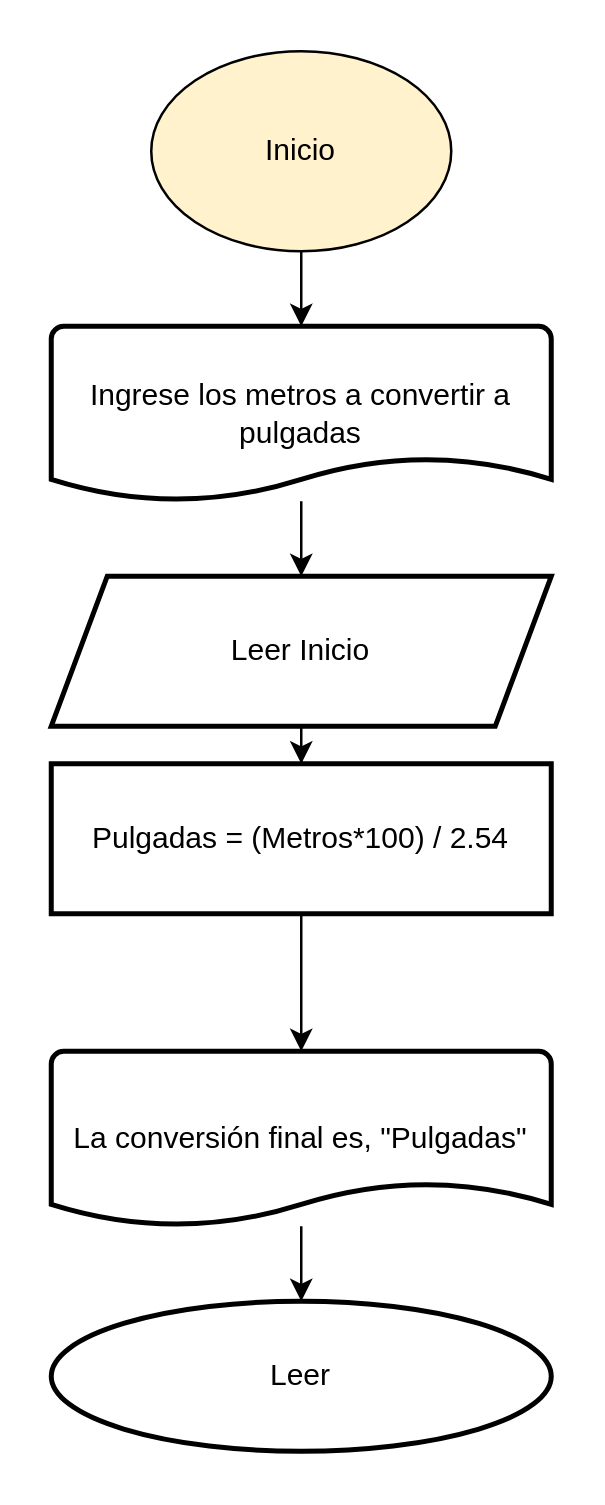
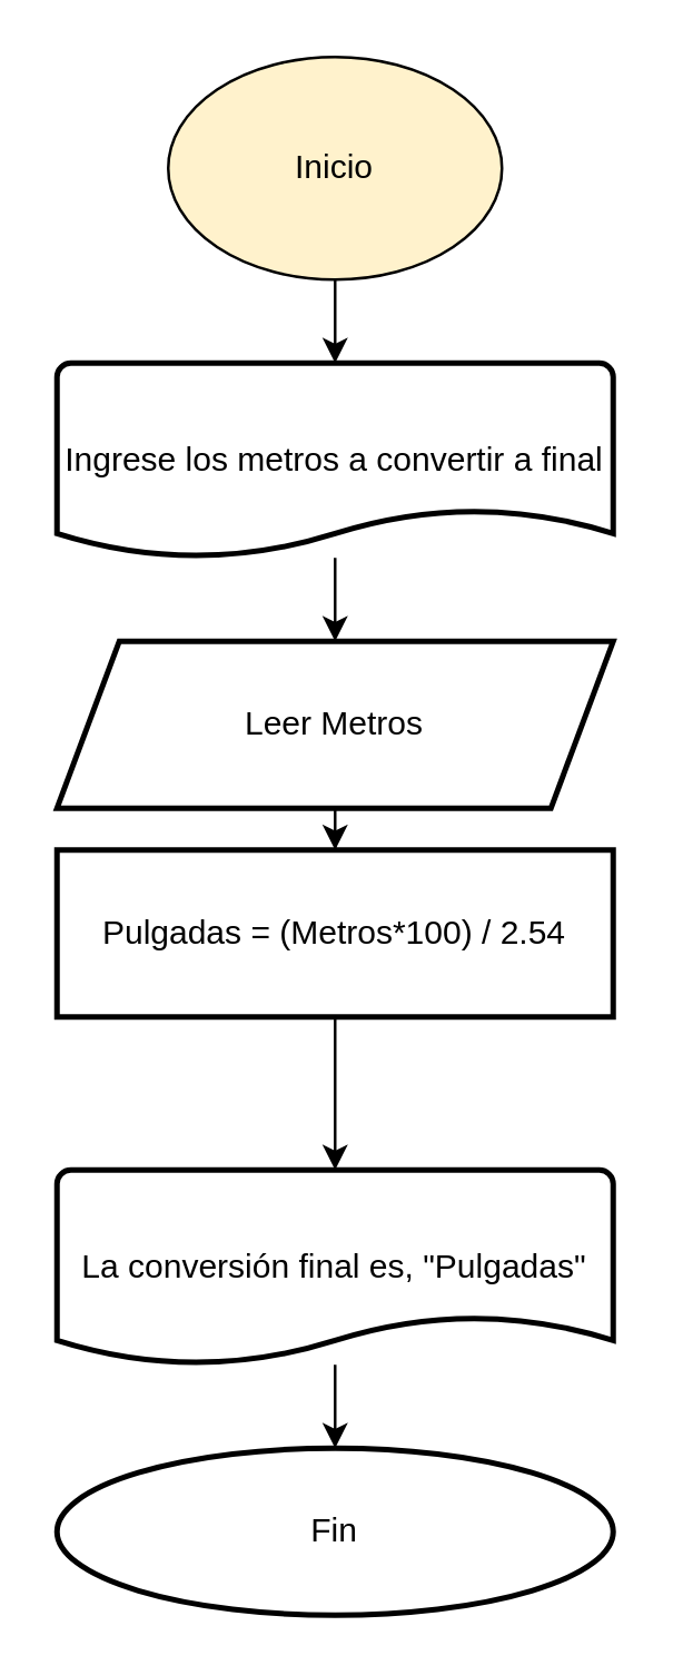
  <mxCell id="0" />
  <mxCell id="1" parent="0" />
  <mxCell id="2" value="" style="edgeStyle=orthogonalEdgeStyle;rounded=0;orthogonalLoop=1;jettySize=auto;html=1;" edge="1" parent="1" source="3" target="5"><mxGeometry relative="1" as="geometry" /></mxCell>
  <mxCell id="3" value="Inicio" style="ellipse;whiteSpace=wrap;html=1;fillColor=#fff2cc;" vertex="1" parent="1"><mxGeometry x="60" y="20" width="120" height="80" as="geometry" /></mxCell>
  <mxCell id="4" value="" style="edgeStyle=orthogonalEdgeStyle;rounded=0;orthogonalLoop=1;jettySize=auto;html=1;" edge="1" parent="1" source="5" target="7"><mxGeometry relative="1" as="geometry" /></mxCell>
- <mxCell id="5" value="Ingrese los metros a convertir a pulgadas" style="strokeWidth=2;html=1;shape=mxgraph.flowchart.document2;whiteSpace=wrap;size=0.25;" vertex="1" parent="1"><mxGeometry x="20" y="130" width="200" height="70" as="geometry" /></mxCell>
+ <mxCell id="5" value="Ingrese los metros a convertir a final" style="strokeWidth=2;html=1;shape=mxgraph.flowchart.document2;whiteSpace=wrap;size=0.25;" vertex="1" parent="1"><mxGeometry x="20" y="130" width="200" height="70" as="geometry" /></mxCell>
  <mxCell id="6" value="" style="edgeStyle=orthogonalEdgeStyle;rounded=0;orthogonalLoop=1;jettySize=auto;html=1;" edge="1" parent="1" source="7" target="9"><mxGeometry relative="1" as="geometry" /></mxCell>
- <mxCell id="7" value="Leer Inicio" style="shape=parallelogram;html=1;strokeWidth=2;perimeter=parallelogramPerimeter;whiteSpace=wrap;rounded=1;arcSize=0;size=0.112;" vertex="1" parent="1"><mxGeometry x="20" y="230" width="200" height="60" as="geometry" /></mxCell>
+ <mxCell id="7" value="Leer Metros" style="shape=parallelogram;html=1;strokeWidth=2;perimeter=parallelogramPerimeter;whiteSpace=wrap;rounded=1;arcSize=0;size=0.112;" vertex="1" parent="1"><mxGeometry x="20" y="230" width="200" height="60" as="geometry" /></mxCell>
  <mxCell id="8" value="" style="edgeStyle=orthogonalEdgeStyle;rounded=0;orthogonalLoop=1;jettySize=auto;html=1;" edge="1" parent="1" source="9" target="11"><mxGeometry relative="1" as="geometry" /></mxCell>
  <mxCell id="9" value="Pulgadas = (Metros*100) / 2.54" style="rounded=1;whiteSpace=wrap;html=1;absoluteArcSize=1;arcSize=0;strokeWidth=2;" vertex="1" parent="1"><mxGeometry x="20" y="305" width="200" height="60" as="geometry" /></mxCell>
  <mxCell id="10" value="" style="edgeStyle=orthogonalEdgeStyle;rounded=0;orthogonalLoop=1;jettySize=auto;html=1;" edge="1" parent="1" source="11" target="12"><mxGeometry relative="1" as="geometry" /></mxCell>
  <mxCell id="11" value="La conversión final es, &quot;Pulgadas&quot;" style="strokeWidth=2;html=1;shape=mxgraph.flowchart.document2;whiteSpace=wrap;size=0.25;" vertex="1" parent="1"><mxGeometry x="20" y="420" width="200" height="70" as="geometry" /></mxCell>
- <mxCell id="12" value="Leer" style="strokeWidth=2;html=1;shape=mxgraph.flowchart.start_1;whiteSpace=wrap;" vertex="1" parent="1"><mxGeometry x="20" y="520" width="200" height="60" as="geometry" /></mxCell>
+ <mxCell id="12" value="Fin" style="strokeWidth=2;html=1;shape=mxgraph.flowchart.start_1;whiteSpace=wrap;" vertex="1" parent="1"><mxGeometry x="20" y="520" width="200" height="60" as="geometry" /></mxCell>
